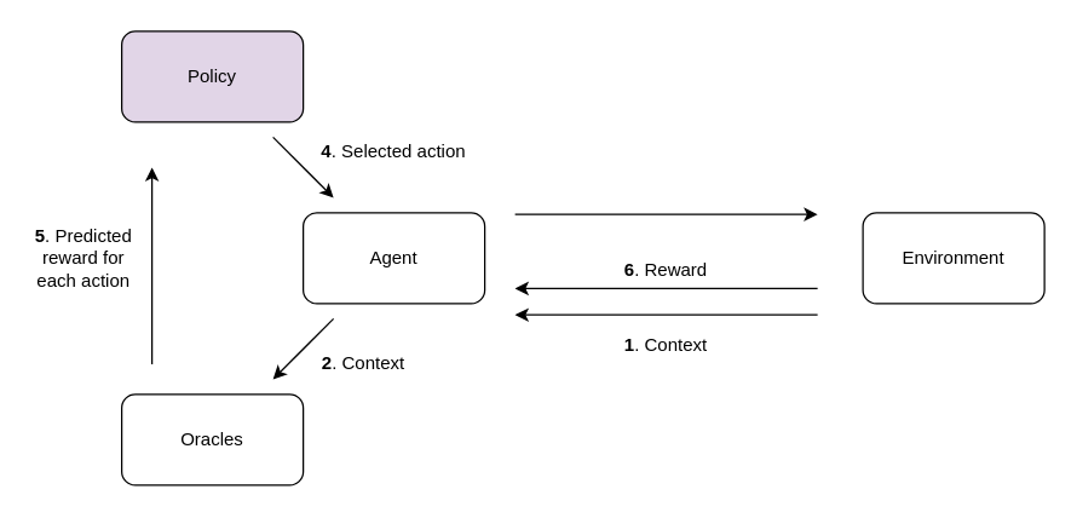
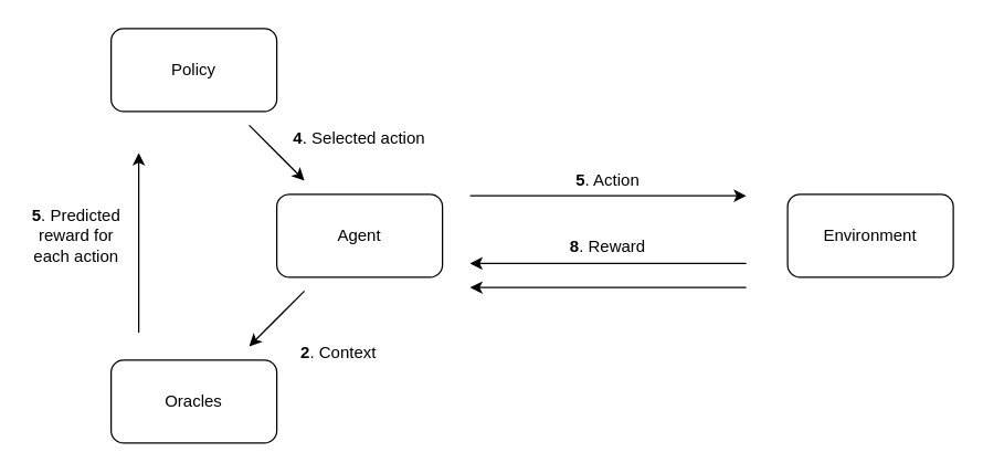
  <mxCell id="0" />
  <mxCell id="1" parent="0" />
  <mxCell id="2" style="edgeStyle=orthogonalEdgeStyle;rounded=0;orthogonalLoop=1;jettySize=auto;html=1;" parent="1" edge="1"><mxGeometry relative="1" as="geometry"><mxPoint x="340" y="141" as="sourcePoint" /><mxPoint x="540" y="141" as="targetPoint" /></mxGeometry></mxCell>
  <mxCell id="3" value="Agent" style="rounded=1;whiteSpace=wrap;html=1;" parent="1" vertex="1"><mxGeometry x="200" y="140" width="120" height="60" as="geometry" /></mxCell>
  <mxCell id="4" value="Environment" style="rounded=1;whiteSpace=wrap;html=1;" parent="1" vertex="1"><mxGeometry x="570" y="140" width="120" height="60" as="geometry" /></mxCell>
+ <mxCell id="5" value="&lt;b&gt;5&lt;/b&gt;. Action" style="text;html=1;strokeColor=none;fillColor=none;align=center;verticalAlign=middle;whiteSpace=wrap;rounded=0;" parent="1" vertex="1"><mxGeometry x="415" y="120" width="50" height="20" as="geometry" /></mxCell>
  <mxCell id="6" style="edgeStyle=orthogonalEdgeStyle;rounded=0;orthogonalLoop=1;jettySize=auto;html=1;" parent="1" edge="1"><mxGeometry relative="1" as="geometry"><mxPoint x="540" y="190" as="sourcePoint" /><mxPoint x="340" y="190" as="targetPoint" /></mxGeometry></mxCell>
- <mxCell id="7" value="&lt;b&gt;6&lt;/b&gt;. Reward" style="text;html=1;strokeColor=none;fillColor=none;align=center;verticalAlign=middle;whiteSpace=wrap;rounded=0;" parent="1" vertex="1"><mxGeometry x="410" y="168" width="60" height="20" as="geometry" /></mxCell>
+ <mxCell id="7" value="&lt;b&gt;8&lt;/b&gt;. Reward" style="text;html=1;strokeColor=none;fillColor=none;align=center;verticalAlign=middle;whiteSpace=wrap;rounded=0;" parent="1" vertex="1"><mxGeometry x="410" y="168" width="60" height="20" as="geometry" /></mxCell>
  <mxCell id="8" style="edgeStyle=orthogonalEdgeStyle;rounded=0;orthogonalLoop=1;jettySize=auto;html=1;" parent="1" edge="1"><mxGeometry relative="1" as="geometry"><mxPoint x="540" y="207.43" as="sourcePoint" /><mxPoint x="340" y="207.43" as="targetPoint" /></mxGeometry></mxCell>
- <mxCell id="9" value="&lt;b&gt;2&lt;/b&gt;. Context" style="text;html=1;strokeColor=none;fillColor=none;align=center;verticalAlign=middle;whiteSpace=wrap;rounded=0;" parent="1" vertex="1"><mxGeometry x="210" y="230" width="60" height="20" as="geometry" /></mxCell>
+ <mxCell id="9" value="&lt;b&gt;2&lt;/b&gt;. Context" style="text;html=1;strokeColor=none;fillColor=none;align=center;verticalAlign=middle;whiteSpace=wrap;rounded=0;" parent="1" vertex="1"><mxGeometry x="215" y="245" width="60" height="20" as="geometry" /></mxCell>
  <mxCell id="10" value="Oracles" style="rounded=1;whiteSpace=wrap;html=1;" parent="1" vertex="1"><mxGeometry x="80" y="260" width="120" height="60" as="geometry" /></mxCell>
- <mxCell id="11" value="Policy" style="rounded=1;whiteSpace=wrap;html=1;fillColor=#e1d5e7;" parent="1" vertex="1"><mxGeometry x="80" width="120" height="60" as="geometry" y="20" /></mxCell>
+ <mxCell id="11" value="Policy" style="rounded=1;whiteSpace=wrap;html=1;" parent="1" vertex="1"><mxGeometry x="80" width="120" height="60" as="geometry" y="20" /></mxCell>
  <mxCell id="12" value="" style="endArrow=classic;html=1;" parent="1" edge="1"><mxGeometry width="50" height="50" relative="1" as="geometry"><mxPoint x="220" y="210" as="sourcePoint" /><mxPoint x="180" y="250" as="targetPoint" /></mxGeometry></mxCell>
- <mxCell id="13" value="&lt;b&gt;1&lt;/b&gt;. Context" style="text;html=1;strokeColor=none;fillColor=none;align=center;verticalAlign=middle;whiteSpace=wrap;rounded=0;" parent="1" vertex="1"><mxGeometry x="410" y="218" width="60" height="20" as="geometry" /></mxCell>
  <mxCell id="14" value="" style="endArrow=classic;html=1;" parent="1" edge="1"><mxGeometry width="50" height="50" relative="1" as="geometry"><mxPoint x="100" y="240" as="sourcePoint" /><mxPoint x="100" y="110" as="targetPoint" /></mxGeometry></mxCell>
  <mxCell id="15" value="&lt;b&gt;5&lt;/b&gt;. Predicted reward for each action" style="text;html=1;strokeColor=none;fillColor=none;align=center;verticalAlign=middle;whiteSpace=wrap;rounded=0;" parent="1" vertex="1"><mxGeometry x="20" y="160" width="70" height="20" as="geometry" /></mxCell>
  <mxCell id="16" value="" style="endArrow=classic;html=1;" parent="1" edge="1"><mxGeometry width="50" height="50" relative="1" as="geometry"><mxPoint x="180" y="90" as="sourcePoint" /><mxPoint x="220" y="130" as="targetPoint" /></mxGeometry></mxCell>
  <mxCell id="17" value="&lt;b&gt;4&lt;/b&gt;. Selected action" style="text;html=1;strokeColor=none;fillColor=none;align=center;verticalAlign=middle;whiteSpace=wrap;rounded=0;" parent="1" vertex="1"><mxGeometry x="210" y="90" width="100" height="20" as="geometry" /></mxCell>
